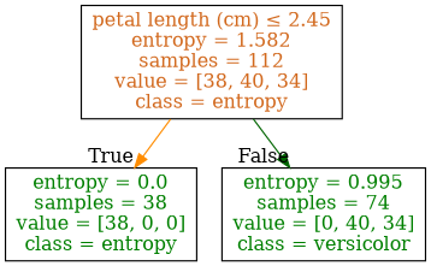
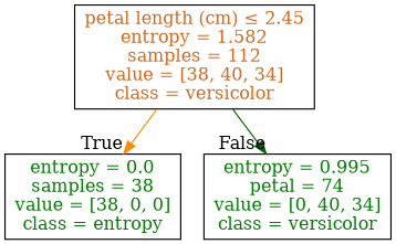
  digraph {
    node [fillcolor="#FFFFFF" shape=box style=filled]
    edge [labeldistance=2.5]
-   n1 [label=<<FONT COLOR="#D2691E">petal length (cm) &le; 2.45<br/>entropy = 1.582<br/>samples = 112<br/>value = [38, 40, 34]<br/>class = entropy</FONT>>]
+   n1 [label=<<FONT COLOR="#D2691E">petal length (cm) &le; 2.45<br/>entropy = 1.582<br/>samples = 112<br/>value = [38, 40, 34]<br/>class = versicolor</FONT>>]
    n2 [label=<<FONT COLOR="#008000">entropy = 0.0<br/>samples = 38<br/>value = [38, 0, 0]<br/>class = entropy</FONT>>]
-   n3 [label=<<FONT COLOR="#008000">entropy = 0.995<br/>samples = 74<br/>value = [0, 40, 34]<br/>class = versicolor</FONT>>]
+   n3 [label=<<FONT COLOR="#008000">entropy = 0.995<br/>petal = 74<br/>value = [0, 40, 34]<br/>class = versicolor</FONT>>]
    n1 -> n2 [color=darkorange headlabel=True labelangle=45]
    n1 -> n3 [color=darkgreen headlabel=False labelangle=-45]
  }
